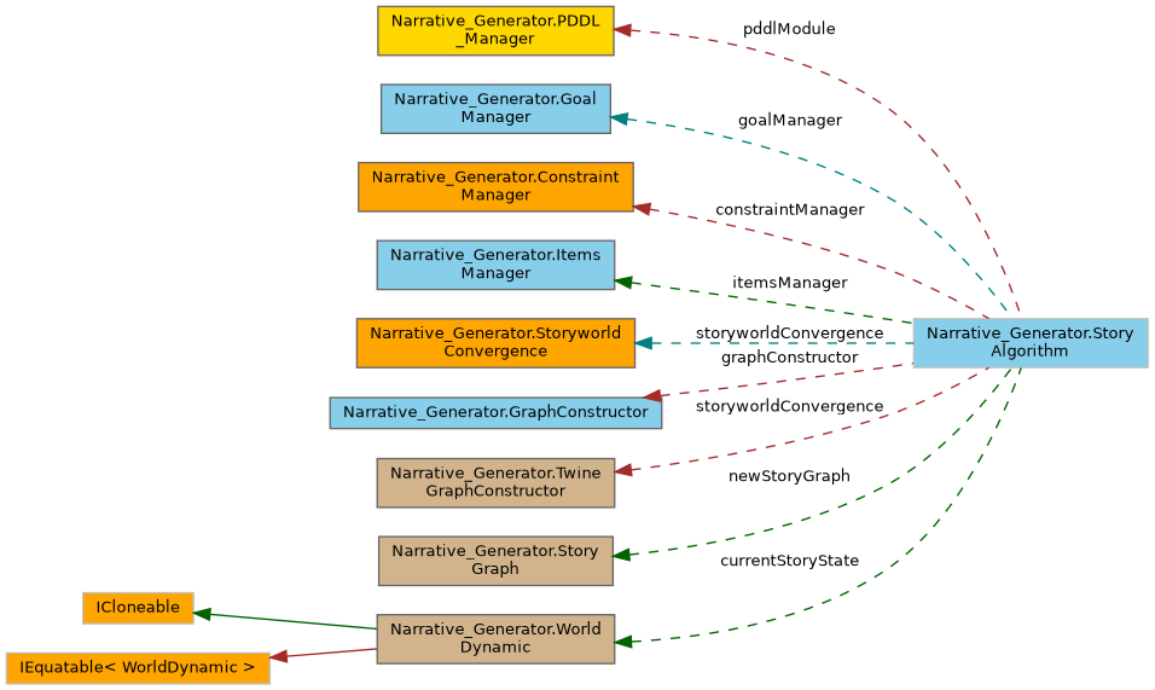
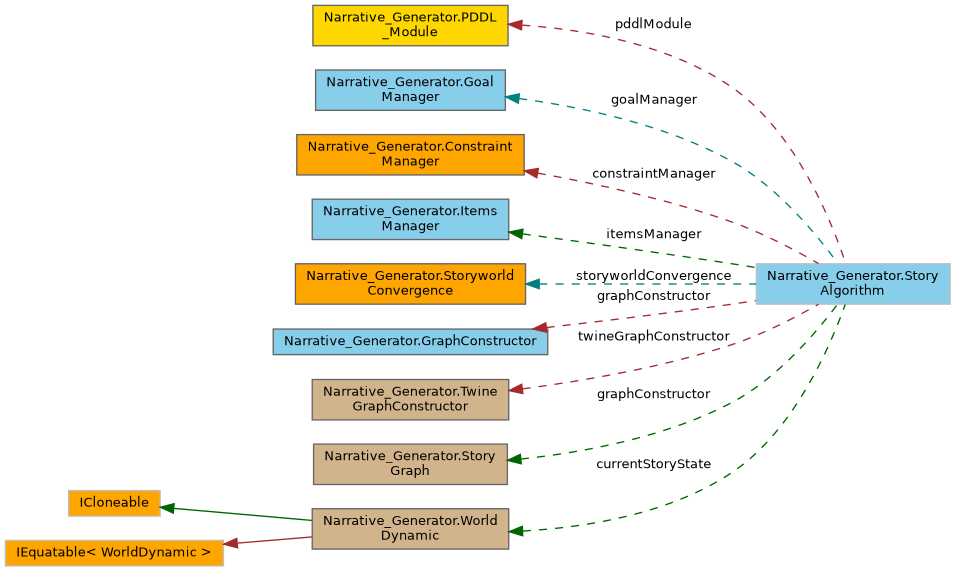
  digraph {
    rankdir=LR
    node [color=gray40 fillcolor=skyblue fontname=Helvetica fontsize=10 shape=box style=filled]
    edge [color=brown dir=back fontname=Helvetica fontsize=10 labelfontname=Helvetica labelfontsize=10 style=dashed]
    n1 [color=grey75 fontcolor=black height=0.2 label="Narrative_Generator.Story\lAlgorithm" width=0.4]
-   n2 [fillcolor=gold height=0.2 label="Narrative_Generator.PDDL\l_Manager" width=0.4]
+   n2 [fillcolor=gold height=0.2 label="Narrative_Generator.PDDL\l_Module" width=0.4]
    n3 [height=0.2 label="Narrative_Generator.Goal\lManager" width=0.4]
    n4 [fillcolor=orange height=0.2 label="Narrative_Generator.Constraint\lManager" width=0.4]
    n5 [height=0.2 label="Narrative_Generator.Items\lManager" width=0.4]
    n6 [fillcolor=orange height=0.2 label="Narrative_Generator.Storyworld\lConvergence" width=0.4]
    n7 [height=0.2 label="Narrative_Generator.GraphСonstructor" width=0.4]
    n8 [fillcolor=tan height=0.2 label="Narrative_Generator.Twine\lGraphСonstructor" width=0.4]
    n9 [fillcolor=tan height=0.2 label="Narrative_Generator.Story\lGraph" width=0.4]
    n10 [fillcolor=tan height=0.2 label="Narrative_Generator.World\lDynamic" width=0.4]
    n11 [color=grey75 fillcolor=orange height=0.2 label=ICloneable width=0.4]
    n12 [color=grey75 fillcolor=orange height=0.2 label="IEquatable\< WorldDynamic \>" width=0.4]
    n2 -> n1 [label=" pddlModule"]
    n3 -> n1 [color=teal label=" goalManager"]
    n4 -> n1 [label=" constraintManager"]
    n5 -> n1 [color=darkgreen label=" itemsManager"]
    n6 -> n1 [color=teal label=" storyworldConvergence"]
    n7 -> n1 [label=" graphСonstructor"]
-   n8 -> n1 [label=" storyworldConvergence"]
-   n9 -> n1 [color=darkgreen label=" newStoryGraph"]
+   n8 -> n1 [label=" twineGraphConstructor"]
+   n9 -> n1 [color=darkgreen label=" graphСonstructor"]
    n10 -> n1 [color=darkgreen label=" currentStoryState"]
    n11 -> n10 [color=darkgreen style=solid]
    n12 -> n10 [style=solid]
  }
